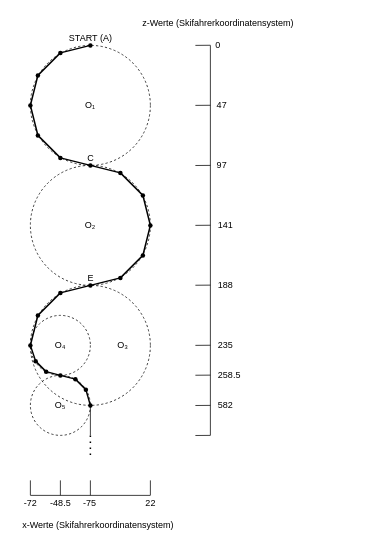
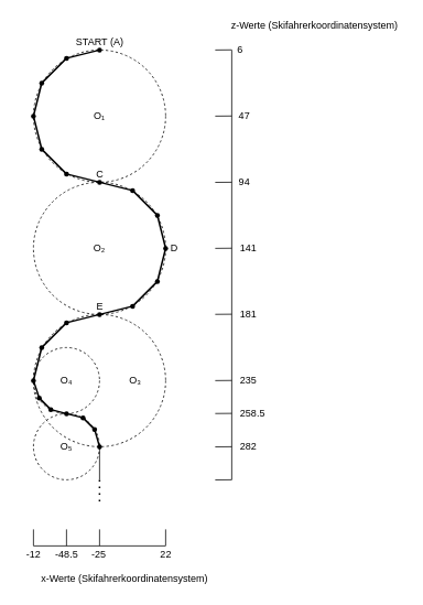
  <mxCell id="0" />
  <mxCell id="1" parent="0" />
  <mxCell id="2" value="&amp;nbsp; &amp;nbsp; &amp;nbsp; &amp;nbsp; &amp;nbsp; &amp;nbsp; &amp;nbsp; &amp;nbsp; &amp;nbsp; &amp;nbsp; &amp;nbsp; &amp;nbsp; &amp;nbsp; O₃" style="ellipse;whiteSpace=wrap;html=1;aspect=fixed;dashed=1;fillColor=none;" vertex="1" parent="1"><mxGeometry x="40" y="380" width="160" height="160" as="geometry" /></mxCell>
  <mxCell id="3" value="O₄" style="ellipse;whiteSpace=wrap;html=1;aspect=fixed;dashed=1;fillColor=none;" vertex="1" parent="1"><mxGeometry x="40" y="420" width="80" height="80" as="geometry" /></mxCell>
  <mxCell id="4" value="O₂" style="ellipse;whiteSpace=wrap;html=1;aspect=fixed;dashed=1;fillColor=none;" parent="1" vertex="1"><mxGeometry x="40" y="220" width="160" height="160" as="geometry" /></mxCell>
  <mxCell id="5" value="" style="shape=waypoint;sketch=0;size=6;pointerEvents=1;points=[];fillColor=none;resizable=0;rotatable=0;perimeter=centerPerimeter;snapToPoint=1;verticalAlign=bottom;" parent="1" vertex="1"><mxGeometry x="180" y="280" width="40" height="40" as="geometry" /></mxCell>
  <mxCell id="6" value="O₁" style="ellipse;whiteSpace=wrap;html=1;aspect=fixed;dashed=1;fillColor=none;" parent="1" vertex="1"><mxGeometry x="40" y="60" width="160" height="160" as="geometry" /></mxCell>
  <mxCell id="7" value="" style="shape=waypoint;sketch=0;size=6;pointerEvents=1;points=[];fillColor=none;resizable=0;rotatable=0;perimeter=centerPerimeter;snapToPoint=1;verticalAlign=bottom;" parent="1" vertex="1"><mxGeometry x="100" y="40" width="40" height="40" as="geometry" /></mxCell>
  <mxCell id="8" value="" style="shape=waypoint;sketch=0;size=6;pointerEvents=1;points=[];fillColor=none;resizable=0;rotatable=0;perimeter=centerPerimeter;snapToPoint=1;verticalAlign=bottom;" parent="1" vertex="1"><mxGeometry x="20" y="120" width="40" height="40" as="geometry" /></mxCell>
  <mxCell id="9" value="START (A)" style="text;html=1;align=center;verticalAlign=middle;resizable=0;points=[];autosize=1;strokeColor=none;" parent="1" vertex="1"><mxGeometry x="85" y="40" width="70" height="20" as="geometry" /></mxCell>
  <mxCell id="10" value="" style="shape=waypoint;sketch=0;size=6;pointerEvents=1;points=[];fillColor=none;resizable=0;rotatable=0;perimeter=centerPerimeter;snapToPoint=1;verticalAlign=bottom;" parent="1" vertex="1"><mxGeometry x="100" y="200" width="40" height="40" as="geometry" /></mxCell>
  <mxCell id="11" value="C" style="text;html=1;align=center;verticalAlign=middle;resizable=0;points=[];autosize=1;strokeColor=none;" parent="1" vertex="1"><mxGeometry x="110" y="200" width="20" height="20" as="geometry" /></mxCell>
+ <mxCell id="12" value="D" style="text;html=1;align=center;verticalAlign=middle;resizable=0;points=[];autosize=1;strokeColor=none;" parent="1" vertex="1"><mxGeometry x="200" y="290" width="20" height="20" as="geometry" /></mxCell>
  <mxCell id="13" value="" style="shape=waypoint;sketch=0;size=6;pointerEvents=1;points=[];fillColor=none;resizable=0;rotatable=0;perimeter=centerPerimeter;snapToPoint=1;verticalAlign=bottom;" parent="1" vertex="1"><mxGeometry x="100" y="360" width="40" height="40" as="geometry" /></mxCell>
  <mxCell id="14" value="" style="shape=waypoint;sketch=0;size=6;pointerEvents=1;points=[];fillColor=none;resizable=0;rotatable=0;perimeter=centerPerimeter;snapToPoint=1;dashed=1;" vertex="1" parent="1"><mxGeometry x="60" y="50" width="40" height="40" as="geometry" /></mxCell>
  <mxCell id="15" value="" style="shape=waypoint;sketch=0;size=6;pointerEvents=1;points=[];fillColor=none;resizable=0;rotatable=0;perimeter=centerPerimeter;snapToPoint=1;dashed=1;" vertex="1" parent="1"><mxGeometry x="30" y="80" width="40" height="40" as="geometry" /></mxCell>
  <mxCell id="16" value="" style="shape=waypoint;sketch=0;size=6;pointerEvents=1;points=[];fillColor=none;resizable=0;rotatable=0;perimeter=centerPerimeter;snapToPoint=1;dashed=1;" vertex="1" parent="1"><mxGeometry x="30" y="160" width="40" height="40" as="geometry" /></mxCell>
  <mxCell id="17" value="" style="shape=waypoint;sketch=0;size=6;pointerEvents=1;points=[];fillColor=none;resizable=0;rotatable=0;perimeter=centerPerimeter;snapToPoint=1;dashed=1;" vertex="1" parent="1"><mxGeometry x="60" y="190" width="40" height="40" as="geometry" /></mxCell>
  <mxCell id="18" value="" style="shape=waypoint;sketch=0;size=6;pointerEvents=1;points=[];fillColor=none;resizable=0;rotatable=0;perimeter=centerPerimeter;snapToPoint=1;dashed=1;" vertex="1" parent="1"><mxGeometry x="140" y="210" width="40" height="40" as="geometry" /></mxCell>
  <mxCell id="19" value="" style="shape=waypoint;sketch=0;size=6;pointerEvents=1;points=[];fillColor=none;resizable=0;rotatable=0;perimeter=centerPerimeter;snapToPoint=1;dashed=1;" vertex="1" parent="1"><mxGeometry x="170" y="240" width="40" height="40" as="geometry" /></mxCell>
  <mxCell id="20" value="" style="shape=waypoint;sketch=0;size=6;pointerEvents=1;points=[];fillColor=none;resizable=0;rotatable=0;perimeter=centerPerimeter;snapToPoint=1;dashed=1;" vertex="1" parent="1"><mxGeometry x="170" y="320" width="40" height="40" as="geometry" /></mxCell>
  <mxCell id="21" value="" style="shape=waypoint;sketch=0;size=6;pointerEvents=1;points=[];fillColor=none;resizable=0;rotatable=0;perimeter=centerPerimeter;snapToPoint=1;dashed=1;" vertex="1" parent="1"><mxGeometry x="140" y="350" width="40" height="40" as="geometry" /></mxCell>
  <mxCell id="22" value="E" style="text;html=1;align=center;verticalAlign=middle;resizable=0;points=[];autosize=1;strokeColor=none;" vertex="1" parent="1"><mxGeometry x="110" y="360" width="20" height="20" as="geometry" /></mxCell>
  <mxCell id="23" value="" style="shape=waypoint;sketch=0;size=6;pointerEvents=1;points=[];fillColor=none;resizable=0;rotatable=0;perimeter=centerPerimeter;snapToPoint=1;dashed=1;" vertex="1" parent="1"><mxGeometry x="60" y="370" width="40" height="40" as="geometry" /></mxCell>
  <mxCell id="24" value="" style="shape=waypoint;sketch=0;size=6;pointerEvents=1;points=[];fillColor=none;resizable=0;rotatable=0;perimeter=centerPerimeter;snapToPoint=1;dashed=1;" vertex="1" parent="1"><mxGeometry x="30" y="400" width="40" height="40" as="geometry" /></mxCell>
  <mxCell id="25" value="" style="shape=waypoint;sketch=0;size=6;pointerEvents=1;points=[];fillColor=none;resizable=0;rotatable=0;perimeter=centerPerimeter;snapToPoint=1;dashed=1;" vertex="1" parent="1"><mxGeometry x="20" y="440" width="40" height="40" as="geometry" /></mxCell>
  <mxCell id="26" value="O₅" style="ellipse;whiteSpace=wrap;html=1;aspect=fixed;dashed=1;fillColor=none;" vertex="1" parent="1"><mxGeometry x="40" y="500" width="80" height="80" as="geometry" /></mxCell>
  <mxCell id="27" value="" style="shape=waypoint;sketch=0;size=6;pointerEvents=1;points=[];fillColor=none;resizable=0;rotatable=0;perimeter=centerPerimeter;snapToPoint=1;dashed=1;" vertex="1" parent="1"><mxGeometry x="60" y="480" width="40" height="40" as="geometry" /></mxCell>
  <mxCell id="28" value="" style="shape=waypoint;sketch=0;size=6;pointerEvents=1;points=[];fillColor=none;resizable=0;rotatable=0;perimeter=centerPerimeter;snapToPoint=1;dashed=1;" vertex="1" parent="1"><mxGeometry x="27" y="461" width="40" height="40" as="geometry" /></mxCell>
  <mxCell id="29" value="" style="shape=waypoint;sketch=0;size=6;pointerEvents=1;points=[];fillColor=none;resizable=0;rotatable=0;perimeter=centerPerimeter;snapToPoint=1;dashed=1;" vertex="1" parent="1"><mxGeometry x="41" y="475" width="40" height="40" as="geometry" /></mxCell>
  <mxCell id="30" value="" style="shape=waypoint;sketch=0;size=6;pointerEvents=1;points=[];fillColor=none;resizable=0;rotatable=0;perimeter=centerPerimeter;snapToPoint=1;dashed=1;" vertex="1" parent="1"><mxGeometry x="100" y="520" width="40" height="40" as="geometry" /></mxCell>
  <mxCell id="31" value="" style="shape=waypoint;sketch=0;size=6;pointerEvents=1;points=[];fillColor=none;resizable=0;rotatable=0;perimeter=centerPerimeter;snapToPoint=1;dashed=1;" vertex="1" parent="1"><mxGeometry x="80" y="485" width="40" height="40" as="geometry" /></mxCell>
  <mxCell id="32" value="" style="shape=waypoint;sketch=0;size=6;pointerEvents=1;points=[];fillColor=none;resizable=0;rotatable=0;perimeter=centerPerimeter;snapToPoint=1;dashed=1;" vertex="1" parent="1"><mxGeometry x="94" y="499" width="40" height="40" as="geometry" /></mxCell>
  <mxCell id="33" value="" style="endArrow=none;html=1;" edge="1" parent="1"><mxGeometry width="50" height="50" relative="1" as="geometry"><mxPoint x="280" y="580" as="sourcePoint" /><mxPoint x="280" y="60" as="targetPoint" /></mxGeometry></mxCell>
- <mxCell id="34" value="z-Werte (Skifahrerkoordinatensystem)" style="text;html=1;align=center;verticalAlign=middle;resizable=0;points=[];autosize=1;strokeColor=none;" vertex="1" parent="1"><mxGeometry x="180" y="20" width="220" height="20" as="geometry" /></mxCell>
- <mxCell id="35" value="0" style="text;html=1;align=center;verticalAlign=middle;resizable=0;points=[];autosize=1;strokeColor=none;" vertex="1" parent="1"><mxGeometry x="280" y="50" width="20" height="20" as="geometry" /></mxCell>
+ <mxCell id="34" value="z-Werte (Skifahrerkoordinatensystem)" style="text;html=1;align=center;verticalAlign=middle;resizable=0;points=[];autosize=1;strokeColor=none;" vertex="1" parent="1"><mxGeometry x="270" y="20" width="220" height="20" as="geometry" /></mxCell>
+ <mxCell id="35" value="6" style="text;html=1;align=center;verticalAlign=middle;resizable=0;points=[];autosize=1;strokeColor=none;" vertex="1" parent="1"><mxGeometry x="280" y="50" width="20" height="20" as="geometry" /></mxCell>
  <mxCell id="36" value="47" style="text;html=1;align=center;verticalAlign=middle;resizable=0;points=[];autosize=1;strokeColor=none;" vertex="1" parent="1"><mxGeometry x="280" y="130" width="30" height="20" as="geometry" /></mxCell>
  <mxCell id="37" value="" style="endArrow=none;html=1;" edge="1" parent="1"><mxGeometry width="50" height="50" relative="1" as="geometry"><mxPoint x="260" y="60" as="sourcePoint" /><mxPoint x="280" y="59.84" as="targetPoint" /></mxGeometry></mxCell>
  <mxCell id="38" value="" style="endArrow=none;html=1;" edge="1" parent="1"><mxGeometry width="50" height="50" relative="1" as="geometry"><mxPoint x="260" y="140.02" as="sourcePoint" /><mxPoint x="280" y="139.86" as="targetPoint" /></mxGeometry></mxCell>
  <mxCell id="39" value="" style="endArrow=none;html=1;" edge="1" parent="1"><mxGeometry width="50" height="50" relative="1" as="geometry"><mxPoint x="260" y="220.16" as="sourcePoint" /><mxPoint x="280" y="220" as="targetPoint" /></mxGeometry></mxCell>
  <mxCell id="40" value="" style="endArrow=none;html=1;" edge="1" parent="1"><mxGeometry width="50" height="50" relative="1" as="geometry"><mxPoint x="260" y="299.99" as="sourcePoint" /><mxPoint x="280" y="299.83" as="targetPoint" /></mxGeometry></mxCell>
  <mxCell id="41" value="" style="endArrow=none;html=1;" edge="1" parent="1"><mxGeometry width="50" height="50" relative="1" as="geometry"><mxPoint x="260" y="379.83" as="sourcePoint" /><mxPoint x="280" y="379.67" as="targetPoint" /></mxGeometry></mxCell>
  <mxCell id="42" value="" style="endArrow=none;html=1;" edge="1" parent="1"><mxGeometry width="50" height="50" relative="1" as="geometry"><mxPoint x="260" y="459.99" as="sourcePoint" /><mxPoint x="280" y="459.83" as="targetPoint" /></mxGeometry></mxCell>
  <mxCell id="43" value="" style="endArrow=none;html=1;" edge="1" parent="1"><mxGeometry width="50" height="50" relative="1" as="geometry"><mxPoint x="260" y="499.83" as="sourcePoint" /><mxPoint x="280" y="499.67" as="targetPoint" /></mxGeometry></mxCell>
  <mxCell id="44" value="" style="endArrow=none;html=1;" edge="1" parent="1"><mxGeometry width="50" height="50" relative="1" as="geometry"><mxPoint x="260" y="540.16" as="sourcePoint" /><mxPoint x="280" y="540" as="targetPoint" /></mxGeometry></mxCell>
  <mxCell id="45" value="" style="endArrow=none;html=1;" edge="1" parent="1"><mxGeometry width="50" height="50" relative="1" as="geometry"><mxPoint x="260" y="580.16" as="sourcePoint" /><mxPoint x="280" y="580" as="targetPoint" /></mxGeometry></mxCell>
- <mxCell id="46" value="97" style="text;html=1;align=center;verticalAlign=middle;resizable=0;points=[];autosize=1;strokeColor=none;" vertex="1" parent="1"><mxGeometry x="280" y="210" width="30" height="20" as="geometry" /></mxCell>
+ <mxCell id="46" value="94" style="text;html=1;align=center;verticalAlign=middle;resizable=0;points=[];autosize=1;strokeColor=none;" vertex="1" parent="1"><mxGeometry x="280" y="210" width="30" height="20" as="geometry" /></mxCell>
  <mxCell id="47" value="141" style="text;html=1;align=center;verticalAlign=middle;resizable=0;points=[];autosize=1;strokeColor=none;" vertex="1" parent="1"><mxGeometry x="280" y="290" width="40" height="20" as="geometry" /></mxCell>
- <mxCell id="48" value="188" style="text;html=1;align=center;verticalAlign=middle;resizable=0;points=[];autosize=1;strokeColor=none;" vertex="1" parent="1"><mxGeometry x="280" y="370" width="40" height="20" as="geometry" /></mxCell>
+ <mxCell id="48" value="181" style="text;html=1;align=center;verticalAlign=middle;resizable=0;points=[];autosize=1;strokeColor=none;" vertex="1" parent="1"><mxGeometry x="280" y="370" width="40" height="20" as="geometry" /></mxCell>
  <mxCell id="49" value="235" style="text;html=1;align=center;verticalAlign=middle;resizable=0;points=[];autosize=1;strokeColor=none;" vertex="1" parent="1"><mxGeometry x="280" y="450" width="40" height="20" as="geometry" /></mxCell>
  <mxCell id="50" value="258.5" style="text;html=1;align=center;verticalAlign=middle;resizable=0;points=[];autosize=1;strokeColor=none;" vertex="1" parent="1"><mxGeometry x="280" y="490" width="50" height="20" as="geometry" /></mxCell>
- <mxCell id="51" value="582" style="text;html=1;align=center;verticalAlign=middle;resizable=0;points=[];autosize=1;strokeColor=none;" vertex="1" parent="1"><mxGeometry x="280" y="530" width="40" height="20" as="geometry" /></mxCell>
+ <mxCell id="51" value="282" style="text;html=1;align=center;verticalAlign=middle;resizable=0;points=[];autosize=1;strokeColor=none;" vertex="1" parent="1"><mxGeometry x="280" y="530" width="40" height="20" as="geometry" /></mxCell>
  <mxCell id="52" value="" style="endArrow=none;html=1;" edge="1" parent="1"><mxGeometry width="50" height="50" relative="1" as="geometry"><mxPoint x="200" y="660" as="sourcePoint" /><mxPoint x="40" y="660" as="targetPoint" /></mxGeometry></mxCell>
- <mxCell id="53" value="x-Werte (Skifahrerkoordinatensystem)" style="text;html=1;align=center;verticalAlign=middle;resizable=0;points=[];autosize=1;strokeColor=none;" vertex="1" parent="1"><mxGeometry x="20" y="690" width="220" height="20" as="geometry" /></mxCell>
+ <mxCell id="53" value="x-Werte (Skifahrerkoordinatensystem)" style="text;html=1;align=center;verticalAlign=middle;resizable=0;points=[];autosize=1;strokeColor=none;" vertex="1" parent="1"><mxGeometry x="40" y="690" width="220" height="20" as="geometry" /></mxCell>
  <mxCell id="54" value="" style="endArrow=none;html=1;" edge="1" parent="1"><mxGeometry width="50" height="50" relative="1" as="geometry"><mxPoint x="40" y="640" as="sourcePoint" /><mxPoint x="40" y="659.84" as="targetPoint" /></mxGeometry></mxCell>
  <mxCell id="55" value="" style="endArrow=none;html=1;" edge="1" parent="1"><mxGeometry width="50" height="50" relative="1" as="geometry"><mxPoint x="80" y="640" as="sourcePoint" /><mxPoint x="80" y="659.84" as="targetPoint" /></mxGeometry></mxCell>
  <mxCell id="56" value="" style="endArrow=none;html=1;" edge="1" parent="1"><mxGeometry width="50" height="50" relative="1" as="geometry"><mxPoint x="120" y="640" as="sourcePoint" /><mxPoint x="120" y="659.84" as="targetPoint" /></mxGeometry></mxCell>
  <mxCell id="57" value="" style="endArrow=none;html=1;" edge="1" parent="1"><mxGeometry width="50" height="50" relative="1" as="geometry"><mxPoint x="200" y="640" as="sourcePoint" /><mxPoint x="200" y="659.84" as="targetPoint" /></mxGeometry></mxCell>
- <mxCell id="58" value="-75" style="text;html=1;align=center;verticalAlign=middle;resizable=0;points=[];autosize=1;strokeColor=none;" vertex="1" parent="1"><mxGeometry x="104" y="660" width="30" height="20" as="geometry" /></mxCell>
- <mxCell id="59" value="-72" style="text;html=1;align=center;verticalAlign=middle;resizable=0;points=[];autosize=1;strokeColor=none;" vertex="1" parent="1"><mxGeometry x="25" y="660" width="30" height="20" as="geometry" /></mxCell>
+ <mxCell id="58" value="-25" style="text;html=1;align=center;verticalAlign=middle;resizable=0;points=[];autosize=1;strokeColor=none;" vertex="1" parent="1"><mxGeometry x="104" y="660" width="30" height="20" as="geometry" /></mxCell>
+ <mxCell id="59" value="-12" style="text;html=1;align=center;verticalAlign=middle;resizable=0;points=[];autosize=1;strokeColor=none;" vertex="1" parent="1"><mxGeometry x="25" y="660" width="30" height="20" as="geometry" /></mxCell>
  <mxCell id="60" value="-48.5" style="text;html=1;align=center;verticalAlign=middle;resizable=0;points=[];autosize=1;strokeColor=none;" vertex="1" parent="1"><mxGeometry x="60" y="660" width="40" height="20" as="geometry" /></mxCell>
  <mxCell id="61" value="22" style="text;html=1;align=center;verticalAlign=middle;resizable=0;points=[];autosize=1;strokeColor=none;" vertex="1" parent="1"><mxGeometry x="185" y="660" width="30" height="20" as="geometry" /></mxCell>
  <mxCell id="62" value="" style="endArrow=none;html=1;entryX=0.505;entryY=0.636;entryDx=0;entryDy=0;entryPerimeter=0;exitX=0.557;exitY=0.558;exitDx=0;exitDy=0;exitPerimeter=0;targetPerimeterSpacing=0;endSize=6;strokeWidth=2;" edge="1" parent="1" source="14" target="7"><mxGeometry width="50" height="50" relative="1" as="geometry"><mxPoint x="-50" y="130" as="sourcePoint" /><mxPoint x="40" y="50" as="targetPoint" /></mxGeometry></mxCell>
  <mxCell id="63" value="" style="endArrow=none;html=1;exitX=0.646;exitY=0.541;exitDx=0;exitDy=0;exitPerimeter=0;strokeWidth=2;" edge="1" parent="1" source="15"><mxGeometry width="50" height="50" relative="1" as="geometry"><mxPoint x="-20" y="90" as="sourcePoint" /><mxPoint x="80" y="70" as="targetPoint" /></mxGeometry></mxCell>
  <mxCell id="64" value="" style="endArrow=none;html=1;entryX=0.359;entryY=1.001;entryDx=0;entryDy=0;entryPerimeter=0;strokeWidth=2;" edge="1" parent="1" source="8" target="15"><mxGeometry width="50" height="50" relative="1" as="geometry"><mxPoint x="-30" y="110" as="sourcePoint" /><mxPoint x="20" y="60" as="targetPoint" /></mxGeometry></mxCell>
  <mxCell id="65" value="" style="endArrow=none;html=1;strokeWidth=2;" edge="1" parent="1" source="16" target="8"><mxGeometry width="50" height="50" relative="1" as="geometry"><mxPoint x="-50" y="250" as="sourcePoint" /><mxPoint x="10" y="210" as="targetPoint" /></mxGeometry></mxCell>
  <mxCell id="66" value="" style="endArrow=none;html=1;strokeWidth=2;" edge="1" parent="1" source="17" target="16"><mxGeometry width="50" height="50" relative="1" as="geometry"><mxPoint x="-40" y="260" as="sourcePoint" /><mxPoint x="20" y="220" as="targetPoint" /></mxGeometry></mxCell>
  <mxCell id="67" value="" style="endArrow=none;html=1;strokeWidth=2;" edge="1" parent="1" source="10" target="17"><mxGeometry width="50" height="50" relative="1" as="geometry"><mxPoint x="-30" y="270" as="sourcePoint" /><mxPoint x="30" y="230" as="targetPoint" /></mxGeometry></mxCell>
  <mxCell id="68" value="" style="endArrow=none;html=1;strokeWidth=2;" edge="1" parent="1" source="18" target="10"><mxGeometry width="50" height="50" relative="1" as="geometry"><mxPoint x="-20" y="280" as="sourcePoint" /><mxPoint x="40" y="240" as="targetPoint" /></mxGeometry></mxCell>
  <mxCell id="69" value="" style="endArrow=none;html=1;strokeWidth=2;" edge="1" parent="1" source="18" target="19"><mxGeometry width="50" height="50" relative="1" as="geometry"><mxPoint x="-10" y="290" as="sourcePoint" /><mxPoint x="50" y="250" as="targetPoint" /></mxGeometry></mxCell>
  <mxCell id="70" value="" style="endArrow=none;html=1;strokeWidth=2;" edge="1" parent="1" source="19" target="5"><mxGeometry width="50" height="50" relative="1" as="geometry"><mxPoint x="0" y="300" as="sourcePoint" /><mxPoint x="60" y="260" as="targetPoint" /></mxGeometry></mxCell>
  <mxCell id="71" value="" style="endArrow=none;html=1;strokeWidth=2;" edge="1" parent="1" source="20" target="5"><mxGeometry width="50" height="50" relative="1" as="geometry"><mxPoint x="10" y="310" as="sourcePoint" /><mxPoint x="70" y="270" as="targetPoint" /></mxGeometry></mxCell>
  <mxCell id="72" value="" style="endArrow=none;html=1;exitX=0.439;exitY=0.386;exitDx=0;exitDy=0;exitPerimeter=0;strokeWidth=2;" edge="1" parent="1" source="21" target="20"><mxGeometry width="50" height="50" relative="1" as="geometry"><mxPoint x="20" y="320" as="sourcePoint" /><mxPoint x="80" y="280" as="targetPoint" /></mxGeometry></mxCell>
  <mxCell id="73" value="" style="endArrow=none;html=1;entryX=0.454;entryY=0.458;entryDx=0;entryDy=0;entryPerimeter=0;strokeWidth=2;" edge="1" parent="1" source="13" target="21"><mxGeometry width="50" height="50" relative="1" as="geometry"><mxPoint x="30" y="330" as="sourcePoint" /><mxPoint x="90" y="290" as="targetPoint" /></mxGeometry></mxCell>
  <mxCell id="74" value="" style="endArrow=none;html=1;strokeWidth=2;" edge="1" parent="1" source="23" target="13"><mxGeometry width="50" height="50" relative="1" as="geometry"><mxPoint x="40" y="340" as="sourcePoint" /><mxPoint x="100" y="300" as="targetPoint" /></mxGeometry></mxCell>
  <mxCell id="75" value="" style="endArrow=none;html=1;strokeWidth=2;" edge="1" parent="1" source="24" target="23"><mxGeometry width="50" height="50" relative="1" as="geometry"><mxPoint x="50" y="350" as="sourcePoint" /><mxPoint x="110" y="310" as="targetPoint" /></mxGeometry></mxCell>
  <mxCell id="76" value="" style="endArrow=none;html=1;strokeWidth=2;" edge="1" parent="1" source="25" target="24"><mxGeometry width="50" height="50" relative="1" as="geometry"><mxPoint x="60" y="360" as="sourcePoint" /><mxPoint x="120" y="320" as="targetPoint" /></mxGeometry></mxCell>
  <mxCell id="77" value="" style="endArrow=none;html=1;strokeWidth=2;" edge="1" parent="1" source="25" target="28"><mxGeometry width="50" height="50" relative="1" as="geometry"><mxPoint x="70" y="370" as="sourcePoint" /><mxPoint x="130" y="330" as="targetPoint" /></mxGeometry></mxCell>
  <mxCell id="78" value="" style="endArrow=none;html=1;entryX=0.017;entryY=0.685;entryDx=0;entryDy=0;entryPerimeter=0;strokeWidth=2;" edge="1" parent="1" source="29" target="28"><mxGeometry width="50" height="50" relative="1" as="geometry"><mxPoint x="80" y="380" as="sourcePoint" /><mxPoint x="140" y="340" as="targetPoint" /></mxGeometry></mxCell>
  <mxCell id="79" value="" style="endArrow=none;html=1;exitX=0.298;exitY=0.986;exitDx=0;exitDy=0;exitPerimeter=0;strokeWidth=2;" edge="1" parent="1" source="27" target="29"><mxGeometry width="50" height="50" relative="1" as="geometry"><mxPoint x="90" y="390" as="sourcePoint" /><mxPoint x="150" y="350" as="targetPoint" /></mxGeometry></mxCell>
  <mxCell id="80" value="" style="endArrow=none;html=1;entryX=0.227;entryY=1.072;entryDx=0;entryDy=0;entryPerimeter=0;strokeWidth=2;" edge="1" parent="1" source="31" target="27"><mxGeometry width="50" height="50" relative="1" as="geometry"><mxPoint x="100" y="400" as="sourcePoint" /><mxPoint x="160" y="360" as="targetPoint" /></mxGeometry></mxCell>
  <mxCell id="81" value="" style="endArrow=none;html=1;strokeWidth=2;" edge="1" parent="1" source="32" target="31"><mxGeometry width="50" height="50" relative="1" as="geometry"><mxPoint x="110" y="410" as="sourcePoint" /><mxPoint x="170" y="370" as="targetPoint" /></mxGeometry></mxCell>
  <mxCell id="82" value="" style="endArrow=none;html=1;strokeWidth=2;" edge="1" parent="1" source="30" target="32"><mxGeometry width="50" height="50" relative="1" as="geometry"><mxPoint x="120" y="420" as="sourcePoint" /><mxPoint x="180" y="380" as="targetPoint" /></mxGeometry></mxCell>
  <mxCell id="83" value="" style="endArrow=none;html=1;" edge="1" parent="1" target="30"><mxGeometry width="50" height="50" relative="1" as="geometry"><mxPoint x="120" y="580" as="sourcePoint" /><mxPoint x="190" y="390" as="targetPoint" /></mxGeometry></mxCell>
  <mxCell id="84" value="" style="endArrow=none;dashed=1;html=1;dashPattern=1 3;strokeWidth=2;" edge="1" parent="1"><mxGeometry width="50" height="50" relative="1" as="geometry"><mxPoint x="120" y="580" as="sourcePoint" /><mxPoint x="120" y="610" as="targetPoint" /></mxGeometry></mxCell>
